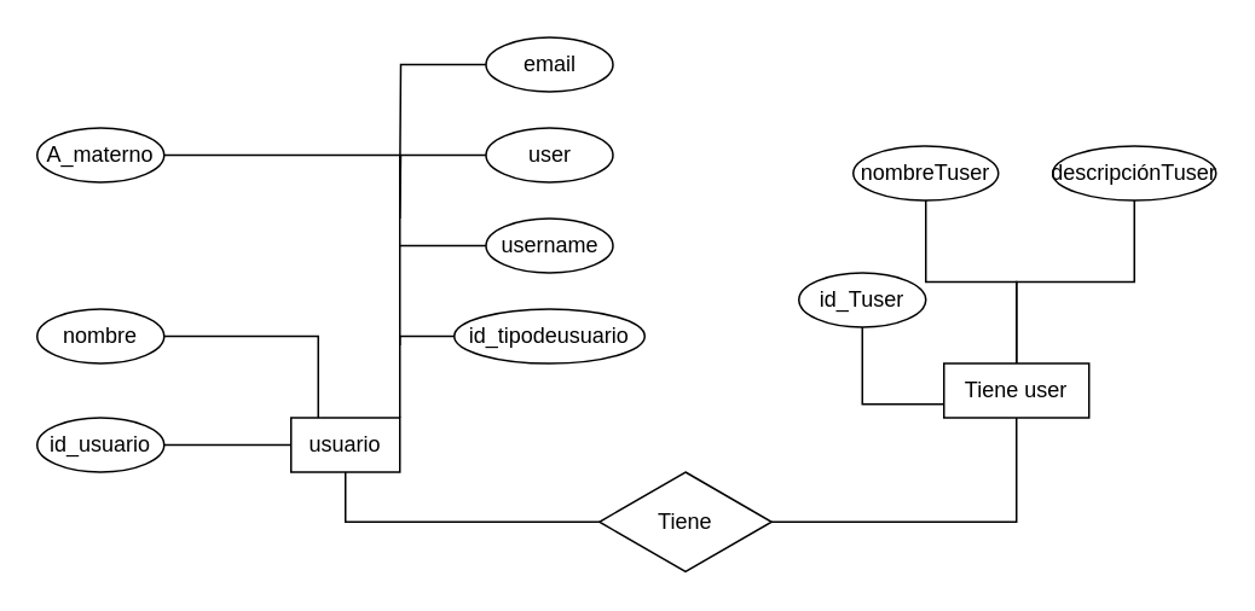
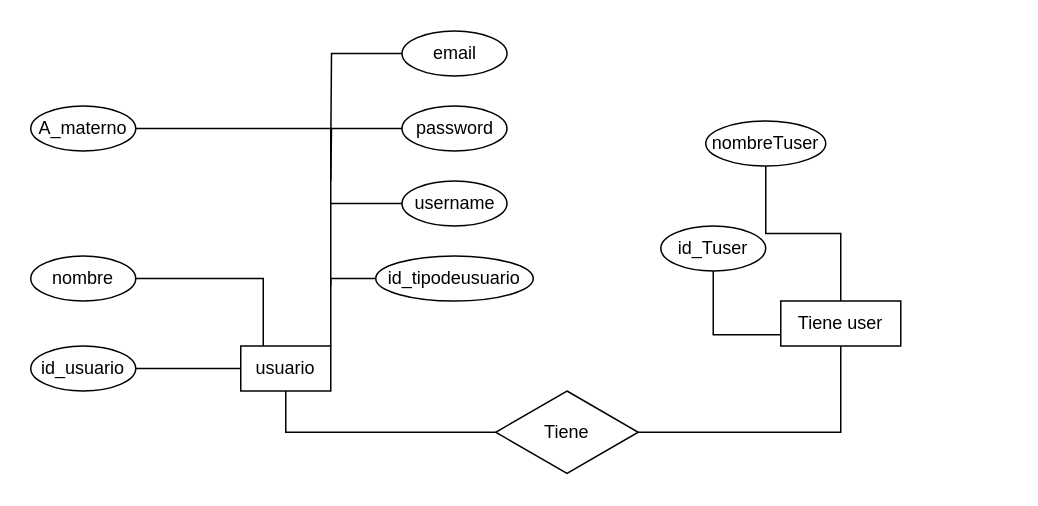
  <mxCell id="0" />
  <mxCell id="1" parent="0" />
  <mxCell id="2" value="" style="edgeStyle=orthogonalEdgeStyle;rounded=0;orthogonalLoop=1;jettySize=auto;html=1;endArrow=none;endFill=0;" edge="1" parent="1" source="3" target="4"><mxGeometry relative="1" as="geometry" /></mxCell>
  <mxCell id="3" value="id_usuario" style="ellipse;whiteSpace=wrap;html=1;" vertex="1" parent="1"><mxGeometry x="20" y="230" width="70" height="30" as="geometry" /></mxCell>
  <mxCell id="4" value="usuario" style="rounded=0;whiteSpace=wrap;html=1;verticalAlign=middle;horizontal=1;" vertex="1" parent="1"><mxGeometry x="160" y="230" width="60" height="30" as="geometry" /></mxCell>
  <mxCell id="5" style="edgeStyle=orthogonalEdgeStyle;rounded=0;orthogonalLoop=1;jettySize=auto;html=1;exitX=1;exitY=0.5;exitDx=0;exitDy=0;entryX=0.25;entryY=0;entryDx=0;entryDy=0;endArrow=none;endFill=0;" edge="1" parent="1" source="6" target="4"><mxGeometry relative="1" as="geometry" /></mxCell>
  <mxCell id="6" value="nombre" style="ellipse;whiteSpace=wrap;html=1;" vertex="1" parent="1"><mxGeometry x="20" y="170" width="70" height="30" as="geometry" /></mxCell>
  <mxCell id="7" style="edgeStyle=orthogonalEdgeStyle;rounded=0;orthogonalLoop=1;jettySize=auto;html=1;exitX=1;exitY=0.5;exitDx=0;exitDy=0;entryX=1;entryY=0;entryDx=0;entryDy=0;endArrow=none;endFill=0;" edge="1" parent="1" source="8" target="4"><mxGeometry relative="1" as="geometry" /></mxCell>
  <mxCell id="8" value="A_materno" style="ellipse;whiteSpace=wrap;html=1;" vertex="1" parent="1"><mxGeometry x="20" y="70" width="70" height="30" as="geometry" /></mxCell>
  <mxCell id="9" style="edgeStyle=orthogonalEdgeStyle;rounded=0;orthogonalLoop=1;jettySize=auto;html=1;exitX=0;exitY=0.5;exitDx=0;exitDy=0;endArrow=none;endFill=0;" edge="1" parent="1" source="10"><mxGeometry relative="1" as="geometry"><mxPoint x="220" y="120" as="targetPoint" /></mxGeometry></mxCell>
- <mxCell id="10" value="user" style="ellipse;whiteSpace=wrap;html=1;" vertex="1" parent="1"><mxGeometry x="267.5" y="70" width="70" height="30" as="geometry" /></mxCell>
+ <mxCell id="10" value="password" style="ellipse;whiteSpace=wrap;html=1;" vertex="1" parent="1"><mxGeometry x="267.5" y="70" width="70" height="30" as="geometry" /></mxCell>
  <mxCell id="11" style="edgeStyle=orthogonalEdgeStyle;rounded=0;orthogonalLoop=1;jettySize=auto;html=1;exitX=0;exitY=0.5;exitDx=0;exitDy=0;endArrow=none;endFill=0;" edge="1" parent="1" source="12"><mxGeometry relative="1" as="geometry"><mxPoint x="220" y="135" as="targetPoint" /></mxGeometry></mxCell>
  <mxCell id="12" value="username" style="ellipse;whiteSpace=wrap;html=1;" vertex="1" parent="1"><mxGeometry x="267.5" y="120" width="70" height="30" as="geometry" /></mxCell>
  <mxCell id="13" style="edgeStyle=orthogonalEdgeStyle;rounded=0;orthogonalLoop=1;jettySize=auto;html=1;exitX=0;exitY=0.5;exitDx=0;exitDy=0;endArrow=none;endFill=0;" edge="1" parent="1" source="14"><mxGeometry relative="1" as="geometry"><mxPoint x="220" y="190" as="targetPoint" /></mxGeometry></mxCell>
  <mxCell id="14" value="id_tipodeusuario" style="ellipse;whiteSpace=wrap;html=1;" vertex="1" parent="1"><mxGeometry x="250" y="170" width="105" height="30" as="geometry" /></mxCell>
  <mxCell id="15" style="edgeStyle=orthogonalEdgeStyle;rounded=0;orthogonalLoop=1;jettySize=auto;html=1;exitX=0;exitY=0.5;exitDx=0;exitDy=0;endArrow=none;endFill=0;" edge="1" parent="1" source="16"><mxGeometry relative="1" as="geometry"><mxPoint x="220" y="100" as="targetPoint" /></mxGeometry></mxCell>
  <mxCell id="16" value="email" style="ellipse;whiteSpace=wrap;html=1;" vertex="1" parent="1"><mxGeometry x="267.5" y="20" width="70" height="30" as="geometry" /></mxCell>
  <mxCell id="17" value="Tiene user" style="rounded=0;whiteSpace=wrap;html=1;" vertex="1" parent="1"><mxGeometry x="520" y="200" width="80" height="30" as="geometry" /></mxCell>
  <mxCell id="18" style="edgeStyle=orthogonalEdgeStyle;rounded=0;orthogonalLoop=1;jettySize=auto;html=1;exitX=0.5;exitY=1;exitDx=0;exitDy=0;entryX=0;entryY=0.75;entryDx=0;entryDy=0;endArrow=none;endFill=0;" edge="1" parent="1" source="19" target="17"><mxGeometry relative="1" as="geometry" /></mxCell>
  <mxCell id="19" value="id_Tuser" style="ellipse;whiteSpace=wrap;html=1;" vertex="1" parent="1"><mxGeometry x="440" y="150" width="70" height="30" as="geometry" /></mxCell>
  <mxCell id="20" style="edgeStyle=orthogonalEdgeStyle;rounded=0;orthogonalLoop=1;jettySize=auto;html=1;exitX=0.5;exitY=1;exitDx=0;exitDy=0;endArrow=none;endFill=0;" edge="1" parent="1" source="21" target="17"><mxGeometry relative="1" as="geometry" /></mxCell>
  <mxCell id="21" value="nombreTuser" style="ellipse;whiteSpace=wrap;html=1;" vertex="1" parent="1"><mxGeometry x="470" y="80" width="80" height="30" as="geometry" /></mxCell>
- <mxCell id="22" style="edgeStyle=orthogonalEdgeStyle;rounded=0;orthogonalLoop=1;jettySize=auto;html=1;exitX=0.5;exitY=1;exitDx=0;exitDy=0;entryX=0.5;entryY=0;entryDx=0;entryDy=0;endArrow=none;endFill=0;" edge="1" parent="1" source="23" target="17"><mxGeometry relative="1" as="geometry" /></mxCell>
- <mxCell id="23" value="descripciónTuser" style="ellipse;whiteSpace=wrap;html=1;" vertex="1" parent="1"><mxGeometry x="580" y="80" width="90" height="30" as="geometry" /></mxCell>
  <mxCell id="24" style="edgeStyle=orthogonalEdgeStyle;rounded=0;orthogonalLoop=1;jettySize=auto;html=1;exitX=1;exitY=0.5;exitDx=0;exitDy=0;entryX=0.5;entryY=1;entryDx=0;entryDy=0;endArrow=none;endFill=0;" edge="1" parent="1" source="26" target="17"><mxGeometry relative="1" as="geometry" /></mxCell>
  <mxCell id="25" style="edgeStyle=orthogonalEdgeStyle;rounded=0;orthogonalLoop=1;jettySize=auto;html=1;exitX=0;exitY=0.5;exitDx=0;exitDy=0;entryX=0.5;entryY=1;entryDx=0;entryDy=0;endArrow=none;endFill=0;" edge="1" parent="1" source="26" target="4"><mxGeometry relative="1" as="geometry" /></mxCell>
  <mxCell id="26" value="Tiene" style="rhombus;whiteSpace=wrap;html=1;" vertex="1" parent="1"><mxGeometry x="330" y="260" width="95" height="55" as="geometry" /></mxCell>
